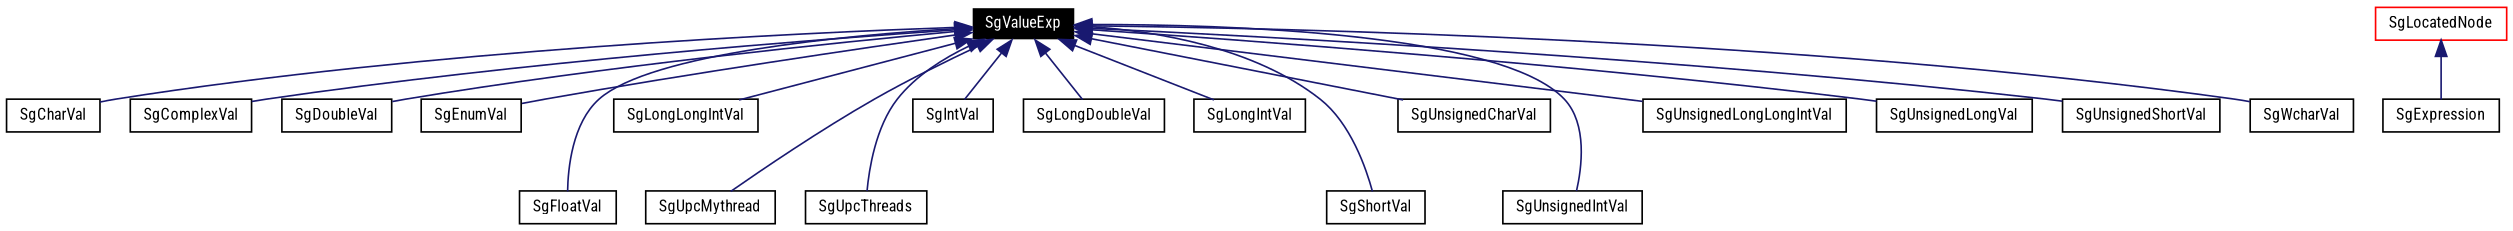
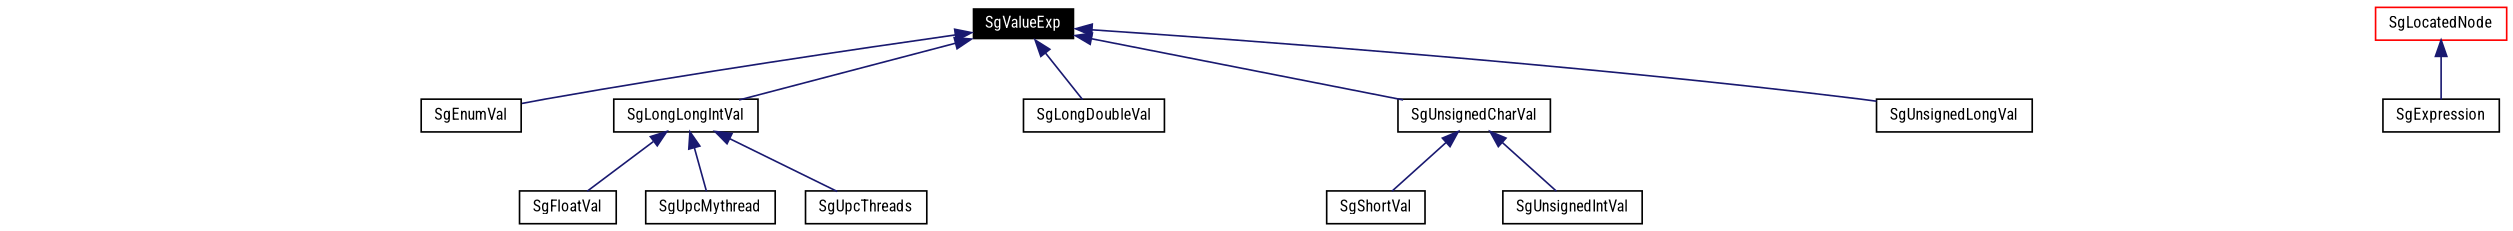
  digraph {
    fontname="Roboto Condensed"
    node [color=black fontname="Roboto Condensed" fontsize=10 shape=record]
    edge [color=midnightblue dir=back fontname="Roboto Condensed" fontsize=10 labelfontname=Helvetica labelfontsize=10 style=solid]
    n1 [color=white fillcolor=black fontcolor=white height=0.2 label=SgValueExp style=filled width=0.4]
-   n2 [height=0.2 label=SgCharVal width=0.4]
-   n3 [height=0.2 label=SgComplexVal width=0.4]
-   n4 [height=0.2 label=SgDoubleVal width=0.4]
    n5 [height=0.2 label=SgEnumVal width=0.4]
    n6 [height=0.2 label=SgFloatVal width=0.4]
-   n7 [height=0.2 label=SgIntVal width=0.4]
    n8 [height=0.2 label=SgLongDoubleVal width=0.4]
-   n9 [height=0.2 label=SgLongIntVal width=0.4]
    n10 [height=0.2 label=SgLongLongIntVal width=0.4]
    n11 [height=0.2 label=SgShortVal width=0.4]
    n12 [height=0.2 label=SgUnsignedCharVal width=0.4]
    n13 [height=0.2 label=SgUnsignedIntVal width=0.4]
-   n14 [height=0.2 label=SgUnsignedLongLongIntVal width=0.4]
    n15 [height=0.2 label=SgUnsignedLongVal width=0.4]
-   n16 [height=0.2 label=SgUnsignedShortVal width=0.4]
    n17 [height=0.2 label=SgUpcMythread width=0.4]
    n18 [height=0.2 label=SgUpcThreads width=0.4]
-   n19 [height=0.2 label=SgWcharVal width=0.4]
    n20 [height=0.2 label=SgExpression width=0.4]
    n21 [color=red height=0.2 label=SgLocatedNode width=0.4]
-   n1 -> n2
-   n1 -> n3
-   n1 -> n4
    n1 -> n5
-   n1 -> n6
-   n1 -> n7
+   n10 -> n6
    n1 -> n8
-   n1 -> n9
    n1 -> n10
-   n1 -> n11
+   n12 -> n11
    n1 -> n12
-   n1 -> n13
-   n1 -> n14
+   n12 -> n13
    n1 -> n15
-   n1 -> n16
-   n1 -> n17
-   n1 -> n18
-   n1 -> n19
+   n10 -> n17
+   n10 -> n18
    n21 -> n20
  }
